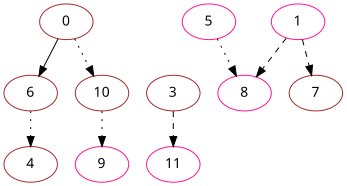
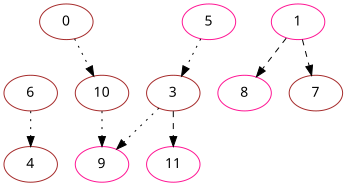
  digraph {
    fontname="Noto Sans"
    node [color=brown fontname="Noto Sans"]
    edge [fontname="Noto Sans" style=dotted]
    0
    10
    6
    9 [color=deeppink]
    4
    5 [color=deeppink]
    8 [color=deeppink]
    1 [color=deeppink]
    7
    11 [color=deeppink]
    3
    0 -> 10
-   0 -> 6 [style=solid]
    10 -> 9
    6 -> 4
-   5 -> 8
+   5 -> 3
    1 -> 8 [style=dashed]
    1 -> 7 [style=dashed]
+   3 -> 9
    3 -> 11 [style=dashed]
  }
